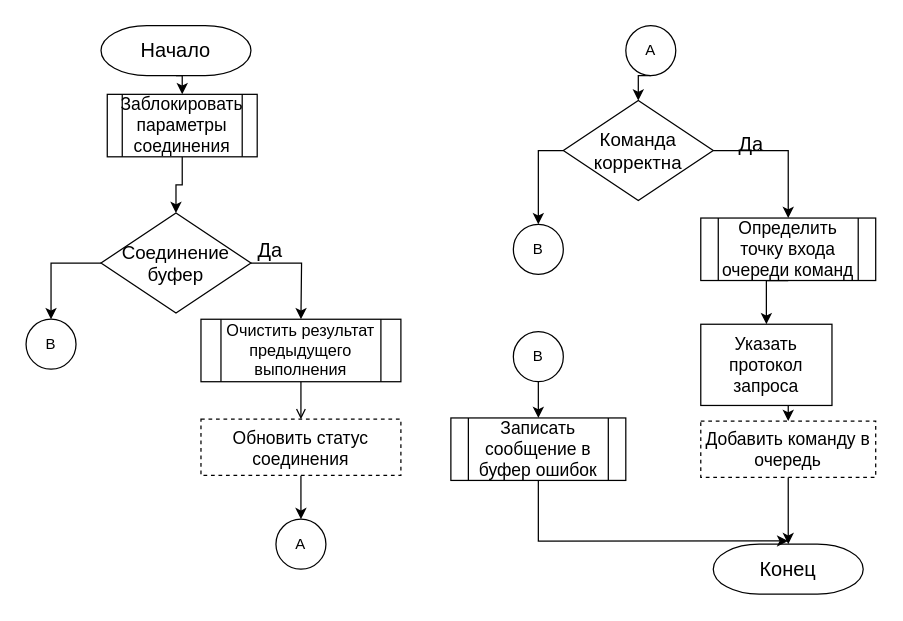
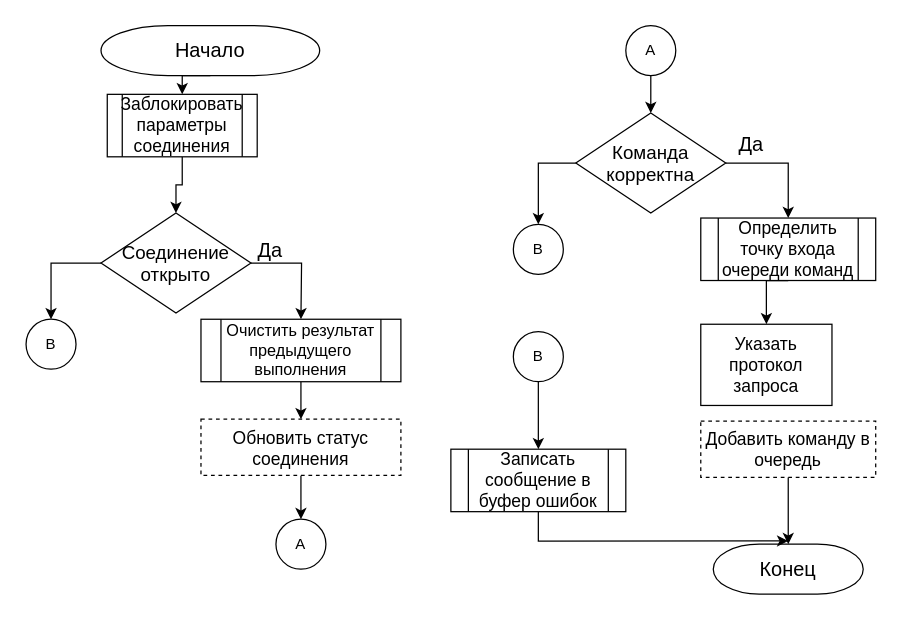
  <mxCell id="0" />
  <mxCell id="1" parent="0" />
  <mxCell id="2" style="edgeStyle=orthogonalEdgeStyle;rounded=0;orthogonalLoop=1;jettySize=auto;html=1;exitX=0.5;exitY=1;exitDx=0;exitDy=0;exitPerimeter=0;entryX=0.5;entryY=0;entryDx=0;entryDy=0;" parent="1" source="3" target="5" edge="1"><mxGeometry relative="1" as="geometry" /></mxCell>
- <mxCell id="3" value="&lt;font style=&quot;font-size: 16px&quot;&gt;Начало&lt;/font&gt;" style="strokeWidth=1;html=1;shape=mxgraph.flowchart.terminator;whiteSpace=wrap;" parent="1" vertex="1"><mxGeometry x="80" y="20" width="120" height="40" as="geometry" /></mxCell>
+ <mxCell id="3" value="&lt;font style=&quot;font-size: 16px&quot;&gt;Начало&lt;/font&gt;" style="strokeWidth=1;html=1;shape=mxgraph.flowchart.terminator;whiteSpace=wrap;" parent="1" vertex="1"><mxGeometry x="80" y="20" width="175" height="40" as="geometry" /></mxCell>
  <mxCell id="4" style="edgeStyle=orthogonalEdgeStyle;rounded=0;orthogonalLoop=1;jettySize=auto;html=1;exitX=0.5;exitY=1;exitDx=0;exitDy=0;entryX=0.5;entryY=0;entryDx=0;entryDy=0;entryPerimeter=0;" parent="1" source="5" target="8" edge="1"><mxGeometry relative="1" as="geometry" /></mxCell>
  <mxCell id="5" value="&lt;font style=&quot;font-size: 14px&quot;&gt;Заблокировать&lt;br&gt;параметры&lt;br&gt;соединения&lt;br&gt;&lt;/font&gt;" style="shape=process;whiteSpace=wrap;html=1;backgroundOutline=1;rounded=0;strokeWidth=1;" parent="1" vertex="1"><mxGeometry x="85" y="75" width="120" height="50" as="geometry" /></mxCell>
  <mxCell id="6" style="edgeStyle=orthogonalEdgeStyle;rounded=0;orthogonalLoop=1;jettySize=auto;html=1;exitX=0;exitY=0.5;exitDx=0;exitDy=0;exitPerimeter=0;entryX=0.5;entryY=0;entryDx=0;entryDy=0;" parent="1" source="8" target="9" edge="1"><mxGeometry relative="1" as="geometry" /></mxCell>
  <mxCell id="7" style="edgeStyle=orthogonalEdgeStyle;rounded=0;orthogonalLoop=1;jettySize=auto;html=1;exitX=1;exitY=0.5;exitDx=0;exitDy=0;exitPerimeter=0;entryX=0.5;entryY=0;entryDx=0;entryDy=0;entryPerimeter=0;" parent="1" source="8" edge="1"><mxGeometry relative="1" as="geometry"><mxPoint x="240" y="255" as="targetPoint" /></mxGeometry></mxCell>
- <mxCell id="8" value="&lt;font style=&quot;font-size: 15px&quot;&gt;Соединение &lt;br&gt;буфер&lt;/font&gt;" style="strokeWidth=1;html=1;shape=mxgraph.flowchart.decision;whiteSpace=wrap;rounded=0;" parent="1" vertex="1"><mxGeometry x="80" y="170" width="120" height="80" as="geometry" /></mxCell>
+ <mxCell id="8" value="&lt;font style=&quot;font-size: 15px&quot;&gt;Соединение &lt;br&gt;открыто&lt;/font&gt;" style="strokeWidth=1;html=1;shape=mxgraph.flowchart.decision;whiteSpace=wrap;rounded=0;" parent="1" vertex="1"><mxGeometry x="80" y="170" width="120" height="80" as="geometry" /></mxCell>
  <mxCell id="9" value="B" style="ellipse;whiteSpace=wrap;html=1;aspect=fixed;rounded=0;strokeWidth=1;" parent="1" vertex="1"><mxGeometry x="20" y="255" width="40" height="40" as="geometry" /></mxCell>
  <mxCell id="10" value="&lt;font style=&quot;font-size: 16px&quot;&gt;Да&lt;/font&gt;" style="text;html=1;align=center;verticalAlign=middle;resizable=0;points=[];autosize=1;" parent="1" vertex="1"><mxGeometry x="195" y="190" width="40" height="20" as="geometry" /></mxCell>
- <mxCell id="11" style="edgeStyle=orthogonalEdgeStyle;rounded=0;orthogonalLoop=1;jettySize=auto;html=1;exitX=0.5;exitY=1;exitDx=0;exitDy=0;entryX=0.5;entryY=0;entryDx=0;entryDy=0;endArrow=open;" parent="1" source="12" target="26" edge="1"><mxGeometry relative="1" as="geometry" /></mxCell>
+ <mxCell id="11" style="edgeStyle=orthogonalEdgeStyle;rounded=0;orthogonalLoop=1;jettySize=auto;html=1;exitX=0.5;exitY=1;exitDx=0;exitDy=0;entryX=0.5;entryY=0;entryDx=0;entryDy=0;" parent="1" source="12" target="26" edge="1"><mxGeometry relative="1" as="geometry" /></mxCell>
  <mxCell id="12" value="&lt;font style=&quot;font-size: 13px&quot;&gt;Очистить результат предыдущего выполнения&lt;/font&gt;" style="shape=process;whiteSpace=wrap;html=1;backgroundOutline=1;rounded=0;strokeWidth=1;" parent="1" vertex="1"><mxGeometry x="160" y="255" width="160" height="50" as="geometry" /></mxCell>
  <mxCell id="13" style="edgeStyle=orthogonalEdgeStyle;rounded=0;orthogonalLoop=1;jettySize=auto;html=1;exitX=0.5;exitY=1;exitDx=0;exitDy=0;entryX=0.5;entryY=0;entryDx=0;entryDy=0;entryPerimeter=0;" parent="1" source="14" target="17" edge="1"><mxGeometry relative="1" as="geometry" /></mxCell>
  <mxCell id="14" value="A" style="ellipse;whiteSpace=wrap;html=1;aspect=fixed;rounded=0;strokeWidth=1;" parent="1" vertex="1"><mxGeometry x="500" y="20" width="40" height="40" as="geometry" /></mxCell>
  <mxCell id="15" style="edgeStyle=orthogonalEdgeStyle;rounded=0;orthogonalLoop=1;jettySize=auto;html=1;exitX=0;exitY=0.5;exitDx=0;exitDy=0;exitPerimeter=0;entryX=0.5;entryY=0;entryDx=0;entryDy=0;" parent="1" source="17" target="18" edge="1"><mxGeometry relative="1" as="geometry"><mxPoint x="430" y="330" as="targetPoint" /></mxGeometry></mxCell>
  <mxCell id="16" style="edgeStyle=orthogonalEdgeStyle;rounded=0;orthogonalLoop=1;jettySize=auto;html=1;exitX=1;exitY=0.5;exitDx=0;exitDy=0;exitPerimeter=0;entryX=0.5;entryY=0;entryDx=0;entryDy=0;" parent="1" source="17" target="20" edge="1"><mxGeometry relative="1" as="geometry"><mxPoint x="630" y="340" as="targetPoint" /></mxGeometry></mxCell>
- <mxCell id="17" value="&lt;span style=&quot;font-size: 15px&quot;&gt;Команда корректна&lt;/span&gt;" style="strokeWidth=1;html=1;shape=mxgraph.flowchart.decision;whiteSpace=wrap;rounded=0;" parent="1" vertex="1"><mxGeometry x="450" y="80" width="120" height="80" as="geometry" /></mxCell>
+ <mxCell id="17" value="&lt;span style=&quot;font-size: 15px&quot;&gt;Команда корректна&lt;/span&gt;" style="strokeWidth=1;html=1;shape=mxgraph.flowchart.decision;whiteSpace=wrap;rounded=0;" parent="1" vertex="1"><mxGeometry x="460" y="90" width="120" height="80" as="geometry" /></mxCell>
  <mxCell id="18" value="B" style="ellipse;whiteSpace=wrap;html=1;aspect=fixed;rounded=0;strokeWidth=1;" parent="1" vertex="1"><mxGeometry x="410" y="179" width="40" height="40" as="geometry" /></mxCell>
  <mxCell id="19" style="edgeStyle=orthogonalEdgeStyle;rounded=0;orthogonalLoop=1;jettySize=auto;html=1;exitX=0.5;exitY=1;exitDx=0;exitDy=0;entryX=0.5;entryY=0;entryDx=0;entryDy=0;" parent="1" source="20" target="22" edge="1"><mxGeometry relative="1" as="geometry" /></mxCell>
  <mxCell id="20" value="&lt;font style=&quot;font-size: 14px&quot;&gt;Определить точку входа очереди команд&lt;/font&gt;" style="shape=process;whiteSpace=wrap;html=1;backgroundOutline=1;rounded=0;strokeWidth=1;" parent="1" vertex="1"><mxGeometry x="560" y="174" width="140" height="50" as="geometry" /></mxCell>
- <mxCell id="21" style="edgeStyle=orthogonalEdgeStyle;rounded=0;orthogonalLoop=1;jettySize=auto;html=1;exitX=0.5;exitY=1;exitDx=0;exitDy=0;entryX=0.5;entryY=0;entryDx=0;entryDy=0;" parent="1" source="22" target="24" edge="1"><mxGeometry relative="1" as="geometry" /></mxCell>
  <mxCell id="22" value="&lt;font style=&quot;font-size: 14px&quot;&gt;Указать протокол запроса&lt;/font&gt;" style="rounded=0;whiteSpace=wrap;html=1;strokeWidth=1;" parent="1" vertex="1"><mxGeometry x="560" y="259" width="105" height="65" as="geometry" /></mxCell>
  <mxCell id="23" style="edgeStyle=orthogonalEdgeStyle;rounded=0;orthogonalLoop=1;jettySize=auto;html=1;exitX=0.5;exitY=1;exitDx=0;exitDy=0;entryX=0.5;entryY=0;entryDx=0;entryDy=0;entryPerimeter=0;" parent="1" source="24" target="29" edge="1"><mxGeometry relative="1" as="geometry"><mxPoint x="630" y="411.5" as="targetPoint" /></mxGeometry></mxCell>
  <mxCell id="24" value="&lt;font style=&quot;font-size: 14px&quot;&gt;Добавить команду в очередь&lt;/font&gt;" style="rounded=0;whiteSpace=wrap;html=1;strokeWidth=1;dashed=1;" parent="1" vertex="1"><mxGeometry x="560" y="336.5" width="140" height="45" as="geometry" /></mxCell>
  <mxCell id="25" style="edgeStyle=orthogonalEdgeStyle;rounded=0;orthogonalLoop=1;jettySize=auto;html=1;exitX=0.5;exitY=1;exitDx=0;exitDy=0;entryX=0.5;entryY=0;entryDx=0;entryDy=0;" parent="1" source="26" target="27" edge="1"><mxGeometry relative="1" as="geometry" /></mxCell>
  <mxCell id="26" value="&lt;font style=&quot;font-size: 14px&quot;&gt;Обновить статус соединения&lt;/font&gt;" style="rounded=0;whiteSpace=wrap;html=1;strokeWidth=1;dashed=1;" parent="1" vertex="1"><mxGeometry x="160" y="335" width="160" height="45" as="geometry" /></mxCell>
  <mxCell id="27" value="A" style="ellipse;whiteSpace=wrap;html=1;aspect=fixed;rounded=0;strokeWidth=1;" parent="1" vertex="1"><mxGeometry x="220" y="415" width="40" height="40" as="geometry" /></mxCell>
  <mxCell id="28" value="&lt;font style=&quot;font-size: 16px&quot;&gt;Да&lt;/font&gt;" style="text;html=1;align=center;verticalAlign=middle;resizable=0;points=[];autosize=1;" parent="1" vertex="1"><mxGeometry x="580" y="105" width="40" height="20" as="geometry" /></mxCell>
  <mxCell id="29" value="&lt;font style=&quot;font-size: 16px&quot;&gt;Конец&lt;/font&gt;" style="strokeWidth=1;html=1;shape=mxgraph.flowchart.terminator;whiteSpace=wrap;" parent="1" vertex="1"><mxGeometry x="570" y="435" width="120" height="40" as="geometry" /></mxCell>
  <mxCell id="30" style="edgeStyle=orthogonalEdgeStyle;rounded=0;orthogonalLoop=1;jettySize=auto;html=1;exitX=0.5;exitY=1;exitDx=0;exitDy=0;entryX=0.5;entryY=0;entryDx=0;entryDy=0;" parent="1" source="31" target="33" edge="1"><mxGeometry relative="1" as="geometry" /></mxCell>
  <mxCell id="31" value="B" style="ellipse;whiteSpace=wrap;html=1;aspect=fixed;rounded=0;strokeWidth=1;" parent="1" vertex="1"><mxGeometry x="410" y="265" width="40" height="40" as="geometry" /></mxCell>
  <mxCell id="32" style="edgeStyle=orthogonalEdgeStyle;rounded=0;orthogonalLoop=1;jettySize=auto;html=1;exitX=0.5;exitY=1;exitDx=0;exitDy=0;" parent="1" source="33" edge="1"><mxGeometry relative="1" as="geometry"><mxPoint x="630" y="432.47" as="targetPoint" /><Array as="points"><mxPoint x="430" y="432.47" /></Array></mxGeometry></mxCell>
- <mxCell id="33" value="&lt;font style=&quot;font-size: 14px&quot;&gt;Записать сообщение в буфер ошибок&lt;/font&gt;" style="shape=process;whiteSpace=wrap;html=1;backgroundOutline=1;rounded=0;strokeWidth=1;" parent="1" vertex="1"><mxGeometry x="360" y="334" width="140" height="50" as="geometry" /></mxCell>
+ <mxCell id="33" value="&lt;font style=&quot;font-size: 14px&quot;&gt;Записать сообщение в буфер ошибок&lt;/font&gt;" style="shape=process;whiteSpace=wrap;html=1;backgroundOutline=1;rounded=0;strokeWidth=1;" parent="1" vertex="1"><mxGeometry x="360" y="359" width="140" height="50" as="geometry" /></mxCell>
